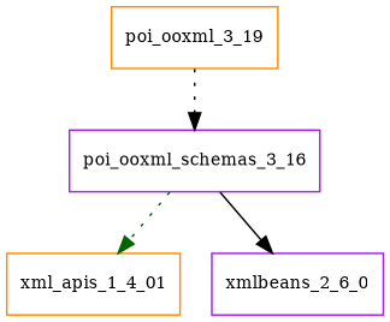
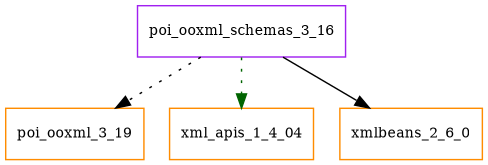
  digraph {
    node [color=darkorange fontsize=10.0 shape=box]
    edge [color=black style=dotted]
    n1 [label=poi_ooxml_3_19]
    poi_ooxml_schemas_3_16 [color=purple]
-   xml_apis_1_4_01
-   xmlbeans_2_6_0 [color=purple]
-   n1 -> poi_ooxml_schemas_3_16
+   xml_apis_1_4_01 [label=xml_apis_1_4_04]
+   xmlbeans_2_6_0
+   poi_ooxml_schemas_3_16 -> n1
    poi_ooxml_schemas_3_16 -> xml_apis_1_4_01 [color=darkgreen]
    poi_ooxml_schemas_3_16 -> xmlbeans_2_6_0 [style=solid]
  }
